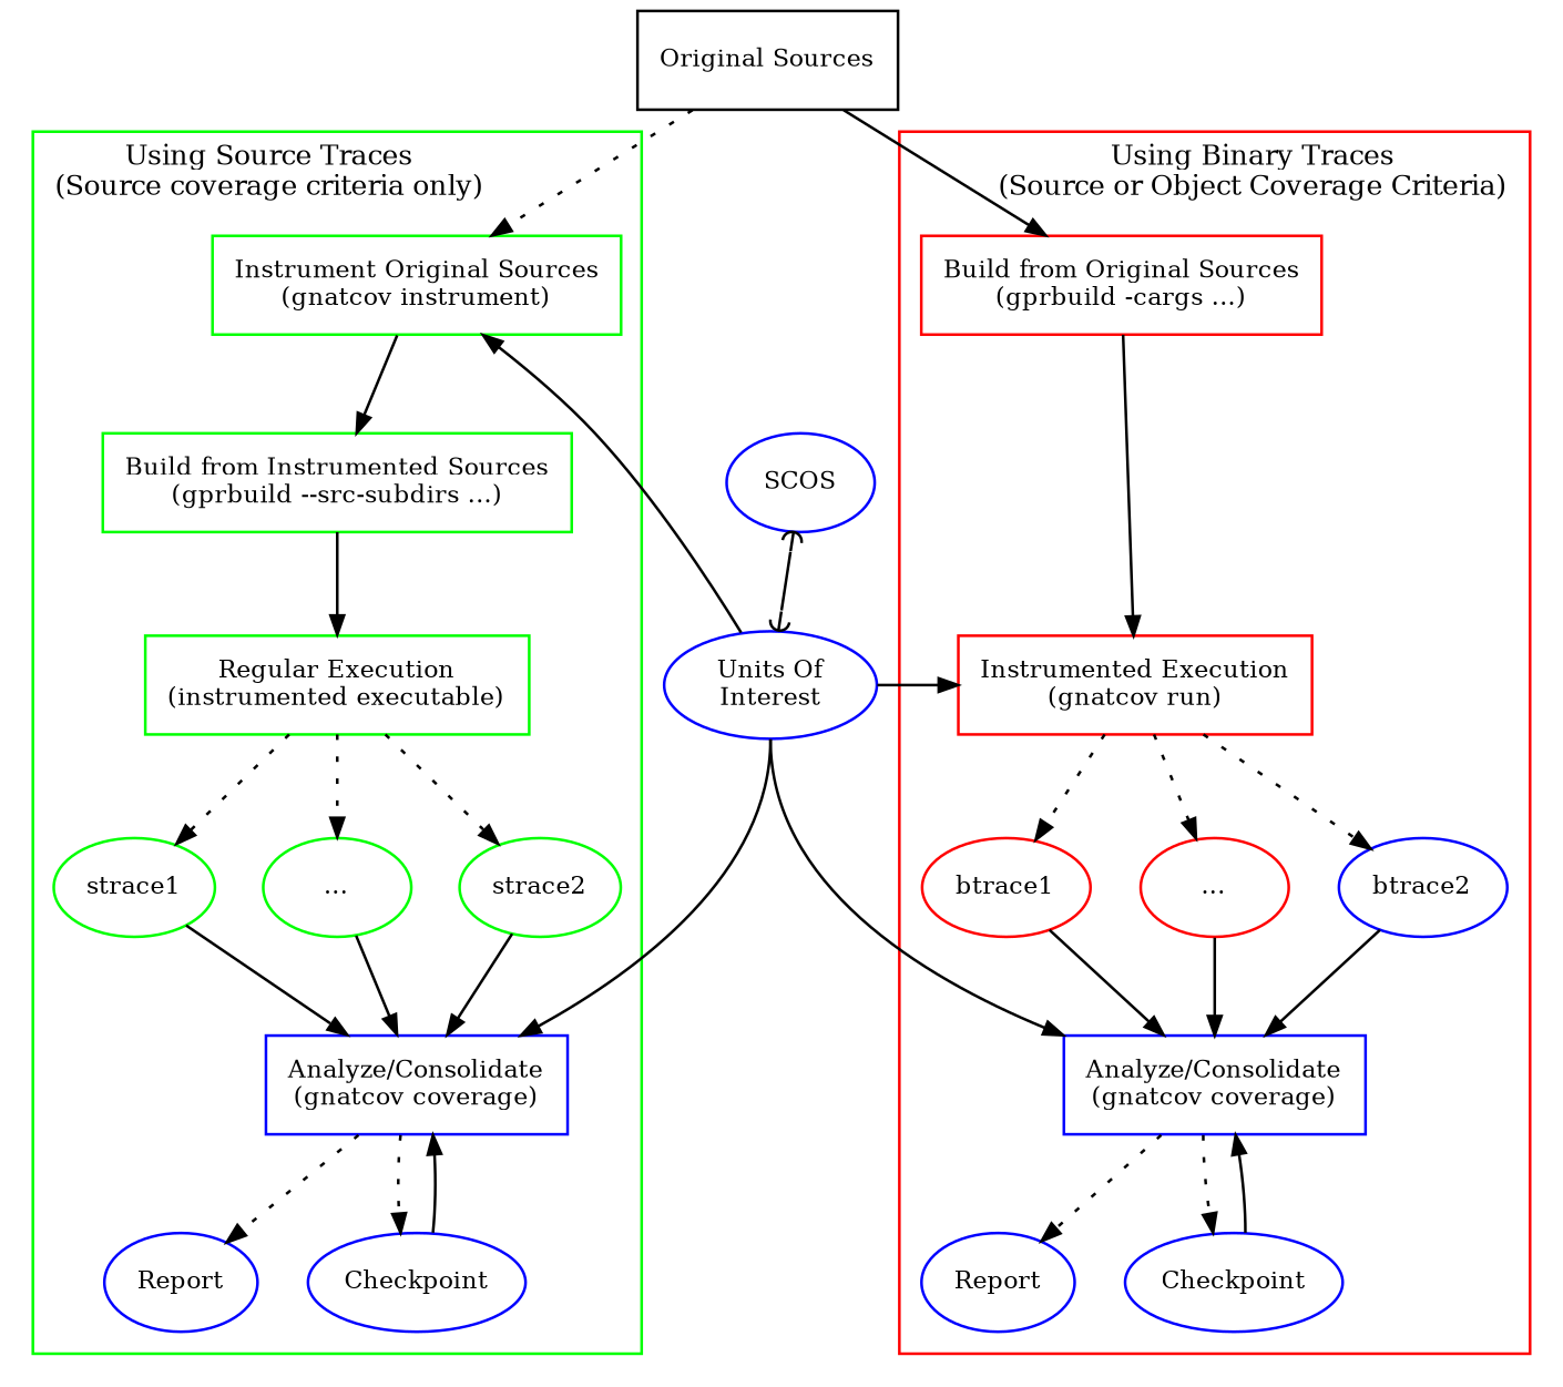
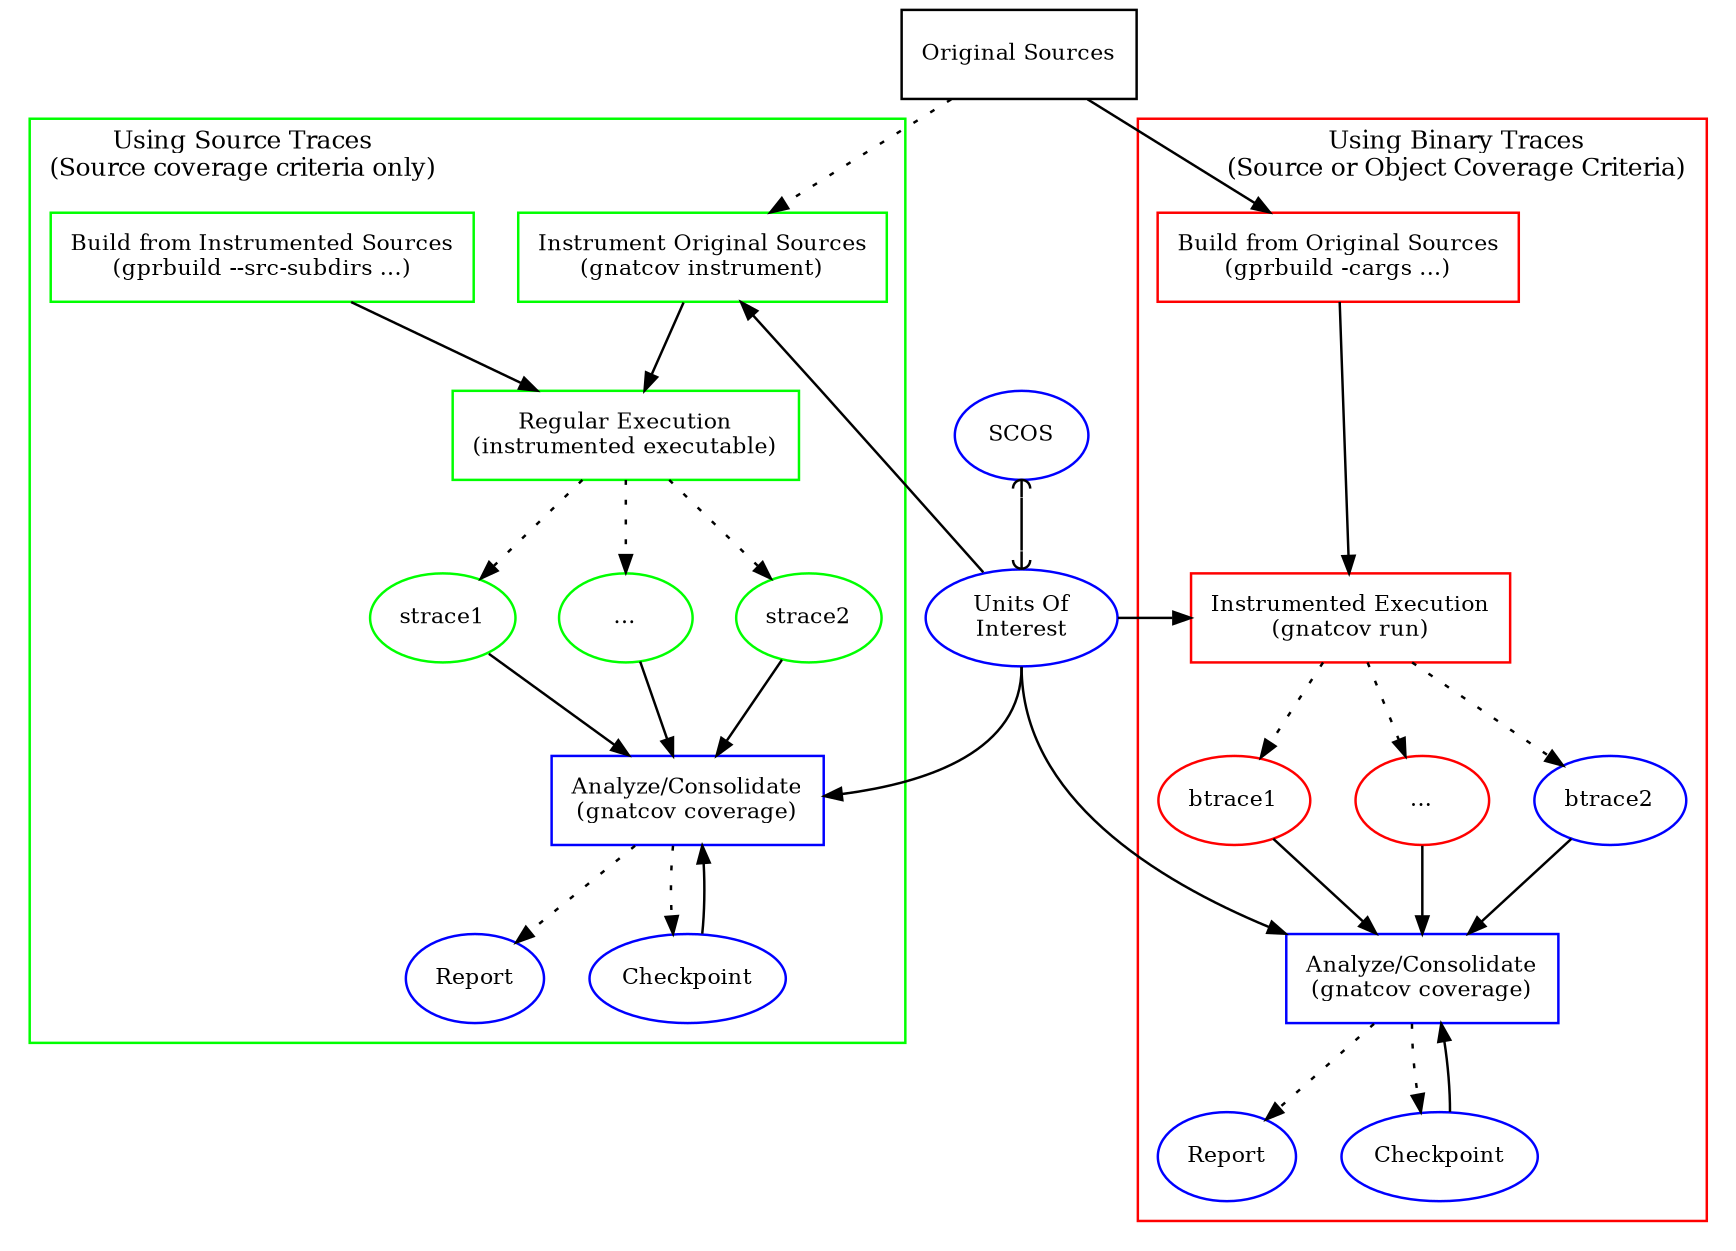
  digraph {
    node [color=blue fontsize=9 shape=ellipse]
    edge [arrowsize=0.7 fontsize=9]
    n1 [color=green label="Instrument Original Sources\n(gnatcov instrument)" shape=box]
    n2 [color=green label="Build from Instrumented Sources\n(gprbuild --src-subdirs ...)" shape=box]
    n3 [color=green label="Regular Execution\n(instrumented executable)" shape=box]
    n4 [label="Analyze/Consolidate\n(gnatcov coverage)" shape=box]
    n5 [color=green label=strace1]
    n6 [color=green label="..."]
    n7 [color=green label=strace2]
    n8 [label=Report]
    n9 [label=Checkpoint]
    n10 [color=red label="Build from Original Sources\n(gprbuild -cargs ...)" rank=2 shape=box]
    n11 [color=red label="Instrumented Execution\n(gnatcov run)" shape=box]
    n12 [label="Analyze/Consolidate\n(gnatcov coverage)" shape=box]
    n13 [color=red label=btrace1]
    n14 [color=red label="..."]
    n15 [label=btrace2]
    n16 [label=Report]
    n17 [label=Checkpoint]
    pad1 [style=invis color="" shape=""]
    n19 [label=SCOS]
    n20 [label="Original Sources" shape=box color=""]
    n21 [label="Units Of\nInterest"]
    subgraph sub_1 {
      n1
      n2
      n3
      n4
      n5
      n6
      n7
      n8
      n9
    }
    subgraph sub_2 {
      n10
      n11
      n12
      n13
      n14
      n15
      n16
      n17
    }
    subgraph cluster_3 {
      color=green
      fontsize=10
      label="Using Source Traces\n(Source coverage criteria only)"
      labeljust=l
      n1
      n2
      n3
      n4
      n8
      n9
      subgraph sub_4 {
        color=green
        fontsize=10
        label="Using Source Traces\n(Source coverage criteria only)"
        labeljust=l
        rank=same
        n5
        n6
        n7
      }
    }
    subgraph cluster_5 {
      color=red
      fontsize=10
      label="Using Binary Traces\n(Source or Object Coverage Criteria)"
      labeljust=r
      n10
      n11
      n12
      n16
      n17
      pad1
      subgraph sub_6 {
        color=red
        fontsize=10
        label="Using Binary Traces\n(Source or Object Coverage Criteria)"
        labeljust=r
        rank=same
        n13
        n14
        n15
      }
    }
-   n1 -> n2
+   n1 -> n3
    n1 -> n19 [style=invis]
    n2 -> n3
    n3 -> n5 [style=dotted]
    n3 -> n6 [style=dotted]
    n3 -> n7 [style=dotted]
    n4 -> n8 [style=dotted]
    n4 -> n9 [style=dotted]
    n5 -> n4
    n6 -> n4
    n7 -> n4
    n9 -> n4
    n10 -> n11
    n10 -> pad1 [style=invis tailport=e]
    n10 -> n19 [style=invis]
    n11 -> n13 [style=dotted]
    n11 -> n14 [style=dotted]
    n11 -> n15 [style=dotted]
    n12 -> n16 [style=dotted]
    n12 -> n17 [style=dotted]
    n13 -> n12
    n14 -> n12
    n15 -> n12
    n17 -> n12
    pad1 -> n11 [headport=e style=invis]
    n19 -> n21 [arrowhead=curve arrowtail=curve dir=both]
    n20 -> n1 [style=dotted]
    n20 -> n10
    n21 -> n1
    n21 -> n4 [tailport=s]
    n21 -> n11
    n21 -> n12 [tailport=s]
  }
